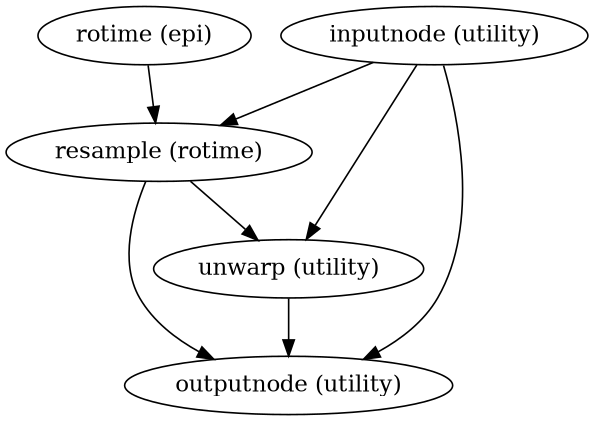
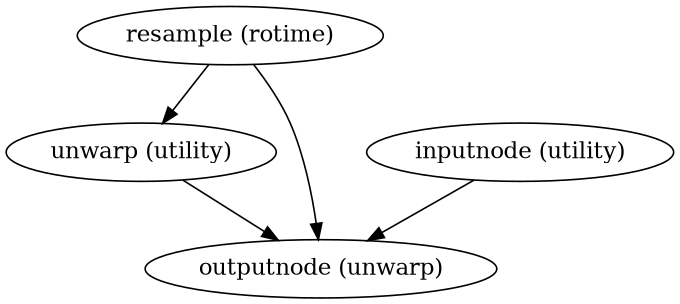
  strict digraph {
    fontname="DejaVu Serif"
    node [fontname="DejaVu Serif"]
    edge [fontname="DejaVu Serif"]
    n1 [label="resample (rotime)"]
    "inputnode (utility)"
    n3 [label="unwarp (utility)"]
-   "outputnode (utility)"
-   "rotime (epi)"
+   "outputnode (utility)" [label="outputnode (unwarp)"]
    n1 -> n3
    n1 -> "outputnode (utility)"
-   "inputnode (utility)" -> n1
-   "inputnode (utility)" -> n3
    "inputnode (utility)" -> "outputnode (utility)"
    n3 -> "outputnode (utility)"
-   "rotime (epi)" -> n1
  }
